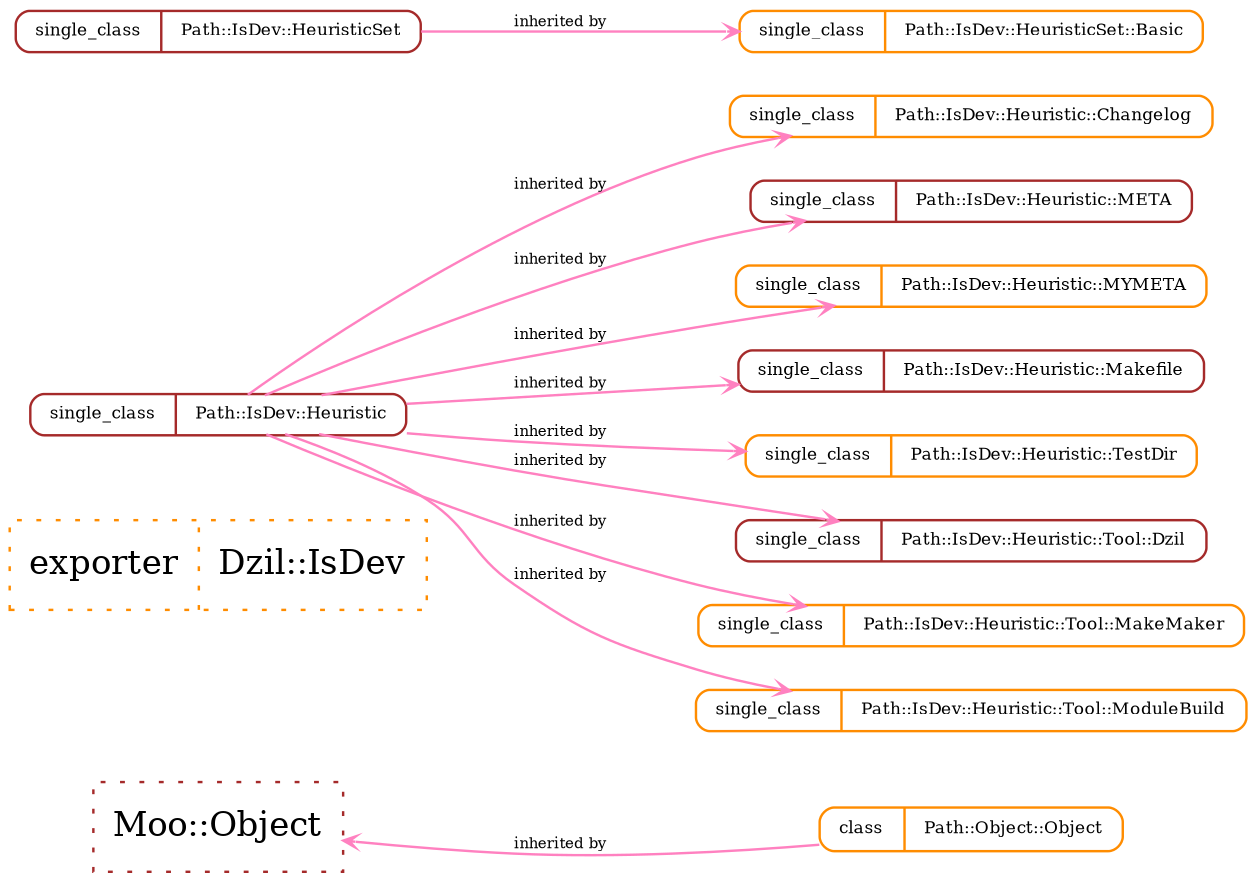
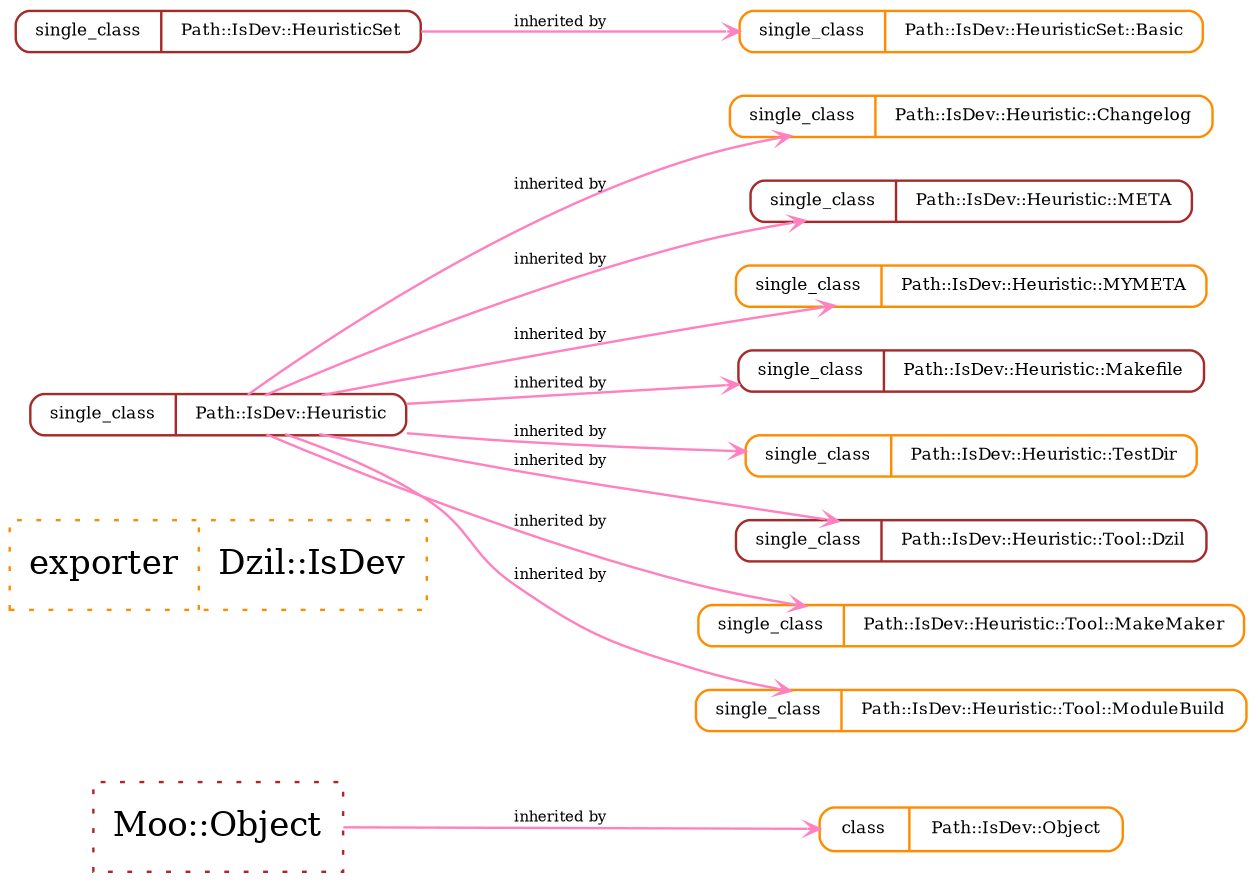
  strict digraph {
    compound=1
    concentrate=1
    rankdir=LR
    ranksep=1
    smoothing=triangle
    splines=spline
    node [color=darkorange shape=Mrecord style=solid fontsize=7]
    edge [arrowhead=open arrowsize=0.5 color="#ff81c0" dir=forward fontsize=6 headclip=1 minlen=1 samehead=head tailclip=1 weight=10]
    n1 [color=brown label="<port1> Moo::Object" shape=record style=dotted fontsize=""]
-   n2 [height=0.1 label="{{<port1> class}|<port2> Path::Object::Object}"]
+   n2 [height=0.1 label="{{<port1> class}|<port2> Path::IsDev::Object}"]
    n3 [label="{{<port1> exporter}|<port2> Dzil::IsDev}" shape=record style=dotted fontsize=""]
    n4 [color=brown height=0.1 label="{{<port1> single_class}|<port2> Path::IsDev::Heuristic}"]
    n5 [height=0.1 label="{{<port1> single_class}|<port2> Path::IsDev::Heuristic::Changelog}"]
    n6 [color=brown height=0.1 label="{{<port1> single_class}|<port2> Path::IsDev::Heuristic::META}"]
    n7 [height=0.1 label="{{<port1> single_class}|<port2> Path::IsDev::Heuristic::MYMETA}"]
    n8 [color=brown height=0.1 label="{{<port1> single_class}|<port2> Path::IsDev::Heuristic::Makefile}"]
    n9 [height=0.1 label="{{<port1> single_class}|<port2> Path::IsDev::Heuristic::TestDir}"]
    n10 [color=brown height=0.1 label="{{<port1> single_class}|<port2> Path::IsDev::Heuristic::Tool::Dzil}"]
    n11 [height=0.1 label="{{<port1> single_class}|<port2> Path::IsDev::Heuristic::Tool::MakeMaker}"]
    n12 [height=0.1 label="{{<port1> single_class}|<port2> Path::IsDev::Heuristic::Tool::ModuleBuild}"]
    n13 [color=brown height=0.1 label="{{<port1> single_class}|<port2> Path::IsDev::HeuristicSet}"]
    n14 [height=0.1 label="{{<port1> single_class}|<port2> Path::IsDev::HeuristicSet::Basic}"]
-   n2 -> n1 [label="inherited by"]
+   n1 -> n2 [label="inherited by"]
    n4 -> n5 [label="inherited by"]
    n4 -> n6 [label="inherited by"]
    n4 -> n7 [label="inherited by"]
    n4 -> n8 [label="inherited by"]
    n4 -> n9 [label="inherited by"]
    n4 -> n10 [label="inherited by"]
    n4 -> n11 [label="inherited by"]
    n4 -> n12 [label="inherited by"]
    n13 -> n14 [label="inherited by"]
  }
